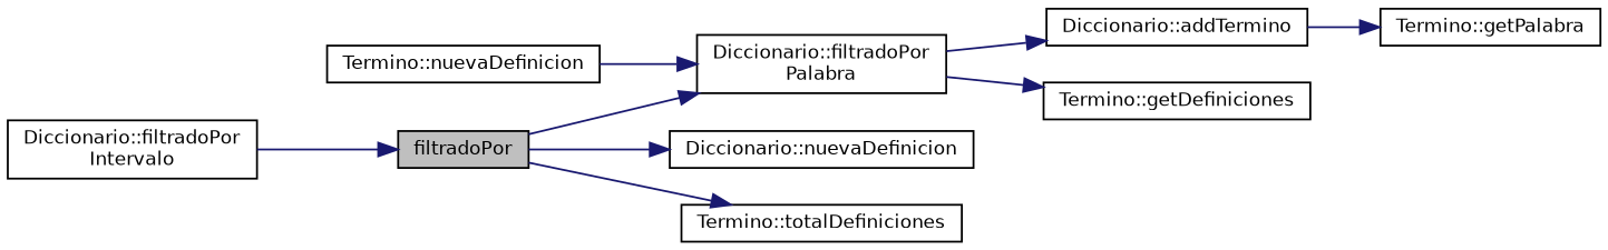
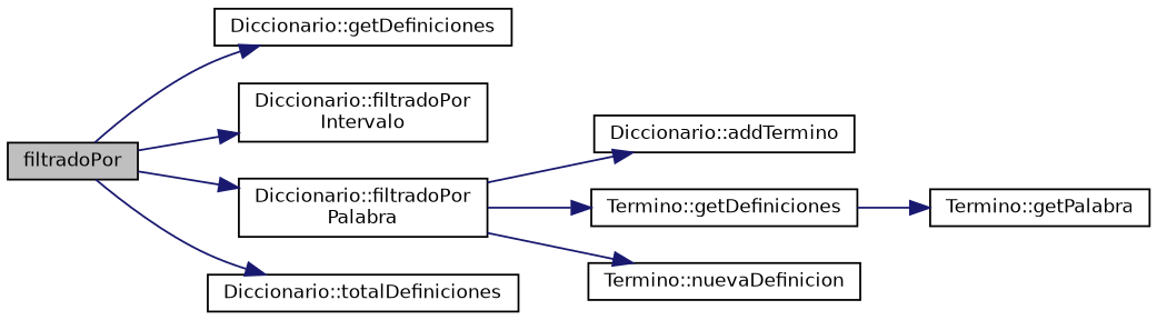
  digraph {
    rankdir=LR
    node [color=black fillcolor=white fontname=Helvetica fontsize=10 shape=record style=filled]
    edge [color=midnightblue fontname=Helvetica fontsize=10 labelfontname=Helvetica labelfontsize=10 style=solid]
    n1 [fillcolor=grey75 fontcolor=black height=0.2 label=filtradoPor width=0.4]
-   n2 [height=0.2 label="Diccionario::nuevaDefinicion" width=0.4]
+   n2 [height=0.2 label="Diccionario::getDefiniciones" width=0.4]
    n3 [height=0.2 label="Diccionario::filtradoPor\lIntervalo" width=0.4]
    n4 [height=0.2 label="Diccionario::filtradoPor\lPalabra" width=0.4]
-   n5 [height=0.2 label="Termino::totalDefiniciones" width=0.4]
+   n5 [height=0.2 label="Diccionario::totalDefiniciones" width=0.4]
    n6 [height=0.2 label="Diccionario::addTermino" width=0.4]
    n7 [height=0.2 label="Termino::getDefiniciones" width=0.4]
    n8 [height=0.2 label="Termino::nuevaDefinicion" width=0.4]
    n9 [height=0.2 label="Termino::getPalabra" width=0.4]
    n1 -> n2
-   n3 -> n1
+   n1 -> n3
    n1 -> n4
    n1 -> n5
    n4 -> n6
    n4 -> n7
-   n8 -> n4
-   n6 -> n9
+   n4 -> n8
+   n7 -> n9
  }
